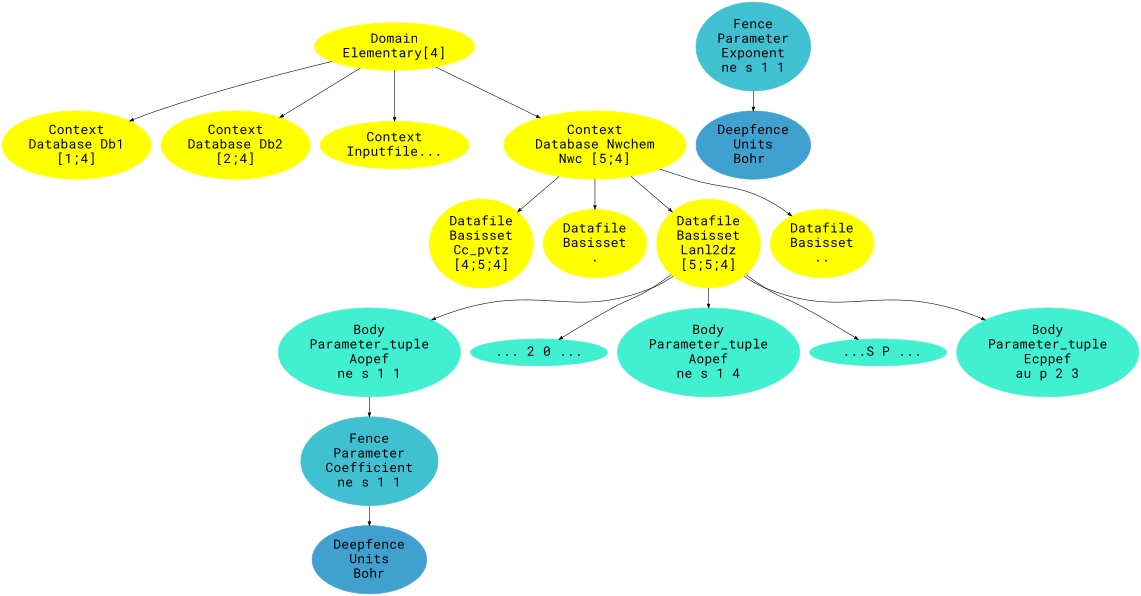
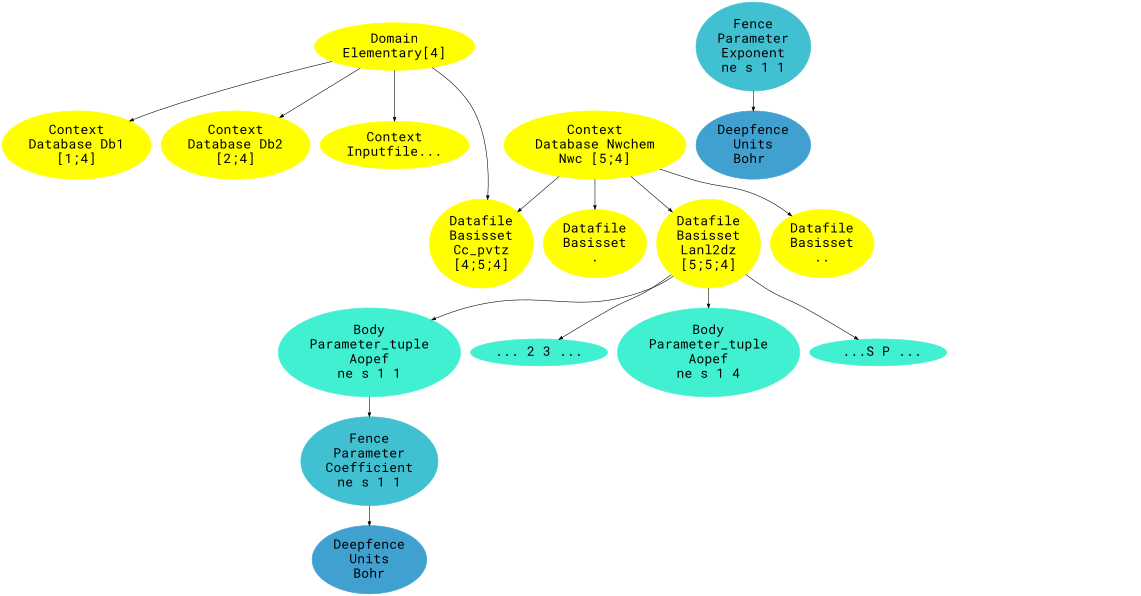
  digraph {
    fontname="Roboto Mono"
    node [color=yellow fontcolor=black fontname="Roboto Mono" fontsize=24 style=filled]
    edge [arrowsize=0.7 dir=down fontname="Roboto Mono" fontsize=12]
    "Domain\nElementary[4]"
    "Context\nDatabase Db1\n[1;4]"
    "Context\nDatabase Db2\n[2;4]"
    "Context\nInputfile..."
    "Context\nDatabase Nwchem\nNwc [5;4]"
    "Datafile\nBasisset\n."
    "Datafile\nBasisset\nCc_pvtz\n[4;5;4]"
    "Datafile\nBasisset\nLanl2dz\n[5;5;4]"
    "Datafile\nBasisset\n.."
    "Body\nParameter_tuple\nAopef\nne s 1 1" [color="#40f0d0"]
-   "... 2 3 ..." [color="#40f0d0" label="... 2 0 ..."]
+   "... 2 3 ..." [color="#40f0d0"]
    "Body\nParameter_tuple\nAopef\nne s 1 4" [color="#40f0d0"]
    " ...S P ..." [color="#40f0d0"]
-   "Body\nParameter_tuple\nEcppef\nau p 2 3" [color="#40f0d0"]
    "Fence\nParameter\nCoefficient\nne s 1 1" [color="#40c0d0"]
    "Deepfence\nUnits\nBohr" [color="#40a0d0"]
    "Fence\nParameter\nExponent\nne s 1 1" [color="#40c0d0"]
    "Deepfence\nUnits\nBohr " [color="#40a0d0"]
    "Domain\nElementary[4]" -> "Context\nDatabase Db1\n[1;4]"
    "Domain\nElementary[4]" -> "Context\nDatabase Db2\n[2;4]"
    "Domain\nElementary[4]" -> "Context\nInputfile..."
-   "Domain\nElementary[4]" -> "Context\nDatabase Nwchem\nNwc [5;4]"
+   "Domain\nElementary[4]" -> "Datafile\nBasisset\nCc_pvtz\n[4;5;4]"
    "Context\nDatabase Nwchem\nNwc [5;4]" -> "Datafile\nBasisset\n."
    "Context\nDatabase Nwchem\nNwc [5;4]" -> "Datafile\nBasisset\nCc_pvtz\n[4;5;4]"
    "Context\nDatabase Nwchem\nNwc [5;4]" -> "Datafile\nBasisset\nLanl2dz\n[5;5;4]"
    "Context\nDatabase Nwchem\nNwc [5;4]" -> "Datafile\nBasisset\n.."
    "Datafile\nBasisset\nLanl2dz\n[5;5;4]" -> "Body\nParameter_tuple\nAopef\nne s 1 1"
    "Datafile\nBasisset\nLanl2dz\n[5;5;4]" -> "... 2 3 ..."
    "Datafile\nBasisset\nLanl2dz\n[5;5;4]" -> "Body\nParameter_tuple\nAopef\nne s 1 4"
    "Datafile\nBasisset\nLanl2dz\n[5;5;4]" -> " ...S P ..."
-   "Datafile\nBasisset\nLanl2dz\n[5;5;4]" -> "Body\nParameter_tuple\nEcppef\nau p 2 3"
    "Body\nParameter_tuple\nAopef\nne s 1 1" -> "Fence\nParameter\nCoefficient\nne s 1 1"
    "Fence\nParameter\nCoefficient\nne s 1 1" -> "Deepfence\nUnits\nBohr"
    "Fence\nParameter\nExponent\nne s 1 1" -> "Deepfence\nUnits\nBohr "
  }
